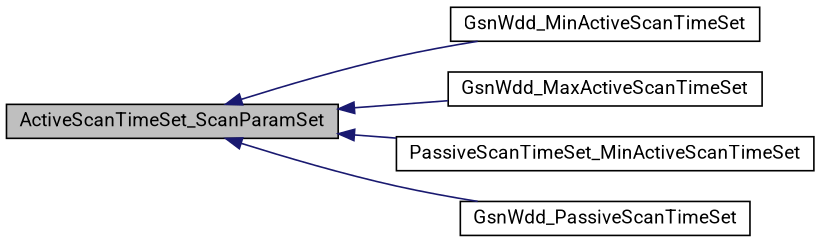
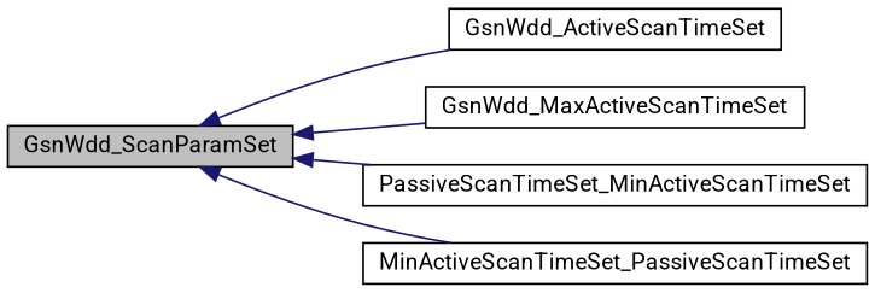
  digraph {
    fontname=Roboto
    rankdir=LR
    node [color=black fillcolor=white fontname=Roboto fontsize=12 shape=record style=filled]
    edge [color=midnightblue dir=back fontname=Roboto fontsize=12 labelfontname=FreeSans labelfontsize=12 style=solid]
-   n1 [fillcolor=grey75 fontcolor=black height=0.2 label=ActiveScanTimeSet_ScanParamSet width=0.4]
-   n2 [height=0.2 label=GsnWdd_MinActiveScanTimeSet width=0.4]
+   n1 [fillcolor=grey75 fontcolor=black height=0.2 label=GsnWdd_ScanParamSet width=0.4]
+   n2 [height=0.2 label=GsnWdd_ActiveScanTimeSet width=0.4]
    n3 [height=0.2 label=GsnWdd_MaxActiveScanTimeSet width=0.4]
    n4 [height=0.2 label=PassiveScanTimeSet_MinActiveScanTimeSet width=0.4]
-   n5 [height=0.2 label=GsnWdd_PassiveScanTimeSet width=0.4]
+   n5 [height=0.2 label=MinActiveScanTimeSet_PassiveScanTimeSet width=0.4]
    n1 -> n2
    n1 -> n3
    n1 -> n4
    n1 -> n5
  }
